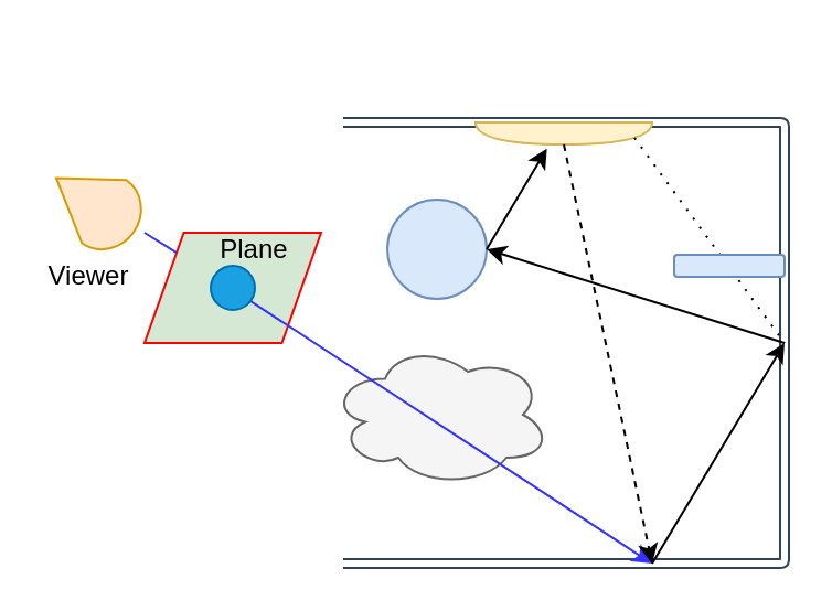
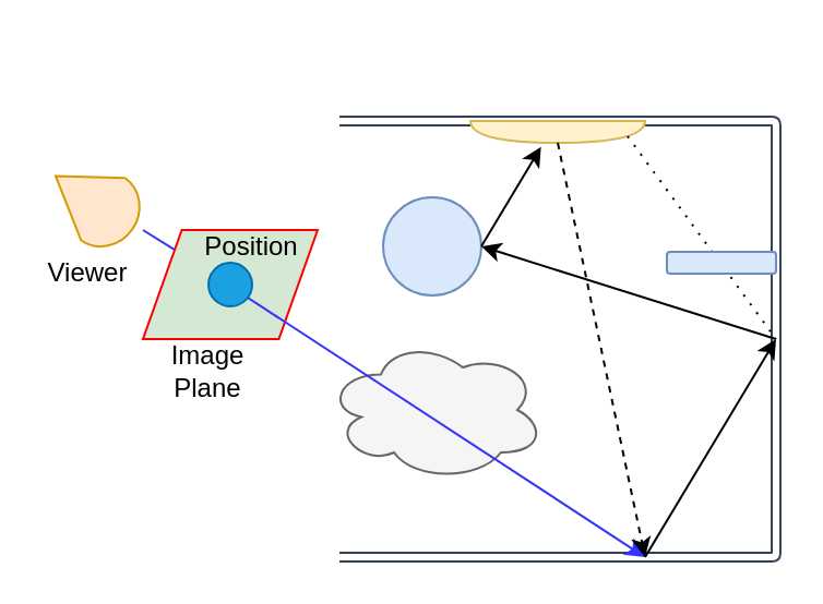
  <mxCell id="0" />
  <mxCell id="1" parent="0" />
  <mxCell id="2" value="" style="shape=parallelogram;perimeter=parallelogramPerimeter;whiteSpace=wrap;html=1;size=0.222;rotation=-180;fillColor=#d5e8d4;strokeColor=#FF0000;" parent="1" vertex="1"><mxGeometry x="65" y="105" width="80" height="50" as="geometry" /></mxCell>
  <mxCell id="3" value="" style="shape=link;html=1;fillColor=#647687;strokeColor=#314354;" parent="1" edge="1"><mxGeometry width="100" relative="1" as="geometry"><mxPoint x="155" y="255" as="sourcePoint" /><mxPoint x="155" y="55" as="targetPoint" /><Array as="points"><mxPoint x="355" y="255" /><mxPoint x="355" y="55" /></Array></mxGeometry></mxCell>
  <mxCell id="4" value="" style="verticalLabelPosition=bottom;verticalAlign=top;html=1;shape=mxgraph.basic.rect;fillColor2=none;strokeWidth=1;size=20;indent=5;" parent="1" vertex="1"><mxGeometry x="100" y="125" width="10" height="10" as="geometry" /></mxCell>
  <mxCell id="5" value="" style="ellipse;shape=cloud;whiteSpace=wrap;html=1;fillColor=#f5f5f5;strokeColor=#666666;fontColor=#333333;" parent="1" vertex="1"><mxGeometry x="149" y="155" width="100" height="65" as="geometry" /></mxCell>
  <mxCell id="6" value="" style="ellipse;whiteSpace=wrap;html=1;aspect=fixed;fillColor=#dae8fc;strokeColor=#6c8ebf;" parent="1" vertex="1"><mxGeometry x="175" y="90" width="45" height="45" as="geometry" /></mxCell>
  <mxCell id="7" value="" style="shape=or;whiteSpace=wrap;html=1;rotation=90;fillColor=#fff2cc;strokeColor=#d6b656;" parent="1" vertex="1"><mxGeometry x="250" y="20" width="10" height="80" as="geometry" /></mxCell>
  <mxCell id="8" value="" style="endArrow=classic;html=1;exitX=0;exitY=0.25;exitDx=0;exitDy=0;fillColor=#e51400;strokeColor=#3333FF;" parent="1" source="4" edge="1"><mxGeometry width="50" height="50" relative="1" as="geometry"><mxPoint x="65" y="105" as="sourcePoint" /><mxPoint x="295" y="255" as="targetPoint" /></mxGeometry></mxCell>
  <mxCell id="9" value="" style="endArrow=classic;html=1;" parent="1" edge="1"><mxGeometry width="50" height="50" relative="1" as="geometry"><mxPoint x="295" y="255" as="sourcePoint" /><mxPoint x="355" y="155" as="targetPoint" /></mxGeometry></mxCell>
  <mxCell id="10" value="" style="endArrow=classic;html=1;entryX=1;entryY=0.5;entryDx=0;entryDy=0;" parent="1" target="6" edge="1"><mxGeometry width="50" height="50" relative="1" as="geometry"><mxPoint x="355" y="155" as="sourcePoint" /><mxPoint x="395" y="115" as="targetPoint" /></mxGeometry></mxCell>
  <mxCell id="11" value="" style="endArrow=classic;html=1;exitX=1;exitY=0.5;exitDx=0;exitDy=0;exitPerimeter=0;dashed=1;" parent="1" source="7" edge="1"><mxGeometry width="50" height="50" relative="1" as="geometry"><mxPoint x="345" y="165" as="sourcePoint" /><mxPoint x="295" y="255" as="targetPoint" /></mxGeometry></mxCell>
  <mxCell id="12" value="" style="endArrow=none;html=1;dashed=1;exitX=0.7;exitY=0.1;exitDx=0;exitDy=0;exitPerimeter=0;endFill=0;dashPattern=1 4;" parent="1" source="7" edge="1"><mxGeometry width="50" height="50" relative="1" as="geometry"><mxPoint x="345" y="165" as="sourcePoint" /><mxPoint x="355" y="155" as="targetPoint" /></mxGeometry></mxCell>
  <mxCell id="13" value="" style="endArrow=classic;html=1;entryX=1.186;entryY=0.596;entryDx=0;entryDy=0;entryPerimeter=0;exitX=1;exitY=0.5;exitDx=0;exitDy=0;" parent="1" source="6" target="7" edge="1"><mxGeometry width="50" height="50" relative="1" as="geometry"><mxPoint x="225" y="115" as="sourcePoint" /><mxPoint x="395" y="115" as="targetPoint" /></mxGeometry></mxCell>
  <mxCell id="14" value="" style="rounded=1;whiteSpace=wrap;html=1;fillColor=#dae8fc;strokeColor=#6c8ebf;" parent="1" vertex="1"><mxGeometry x="305" y="115" width="50" height="10" as="geometry" /></mxCell>
  <mxCell id="15" value="Viewer" style="text;html=1;strokeColor=none;fillColor=none;align=center;verticalAlign=middle;whiteSpace=wrap;rounded=0;" parent="1" vertex="1"><mxGeometry x="20" y="115" width="40" height="20" as="geometry" /></mxCell>
  <mxCell id="16" value="" style="endArrow=none;html=1;entryX=1;entryY=1;entryDx=0;entryDy=0;endFill=0;fillColor=#e51400;strokeColor=#3333FF;" parent="1" target="2" edge="1"><mxGeometry width="50" height="50" relative="1" as="geometry"><mxPoint x="65" y="105" as="sourcePoint" /><mxPoint x="80" y="75" as="targetPoint" /></mxGeometry></mxCell>
  <mxCell id="17" value="" style="ellipse;whiteSpace=wrap;html=1;aspect=fixed;fillColor=#1ba1e2;strokeColor=#006EAF;fontColor=#ffffff;" parent="1" vertex="1"><mxGeometry x="95" y="120" width="20" height="20" as="geometry" /></mxCell>
- <mxCell id="19" value="Plane" style="text;html=1;strokeColor=none;fillColor=none;align=center;verticalAlign=middle;whiteSpace=wrap;rounded=0;" parent="1" vertex="1"><mxGeometry x="95" y="102.5" width="40" height="20" as="geometry" /></mxCell>
+ <mxCell id="18" value="Image Plane" style="text;html=1;strokeColor=none;fillColor=none;align=center;verticalAlign=middle;whiteSpace=wrap;rounded=0;" parent="1" vertex="1"><mxGeometry x="75" y="155" width="40" height="30" as="geometry" /></mxCell>
+ <mxCell id="19" value="Position" style="text;html=1;strokeColor=none;fillColor=none;align=center;verticalAlign=middle;whiteSpace=wrap;rounded=0;" parent="1" vertex="1"><mxGeometry x="95" y="102.5" width="40" height="20" as="geometry" /></mxCell>
  <mxCell id="20" value="" style="verticalLabelPosition=bottom;verticalAlign=top;html=1;shape=mxgraph.basic.cone2;dx=0.5;dy=0.62;rotation=-55;fillColor=#ffe6cc;strokeColor=#d79b00;" parent="1" vertex="1"><mxGeometry x="25.02" y="71.1" width="34.98" height="42.8" as="geometry" /></mxCell>
